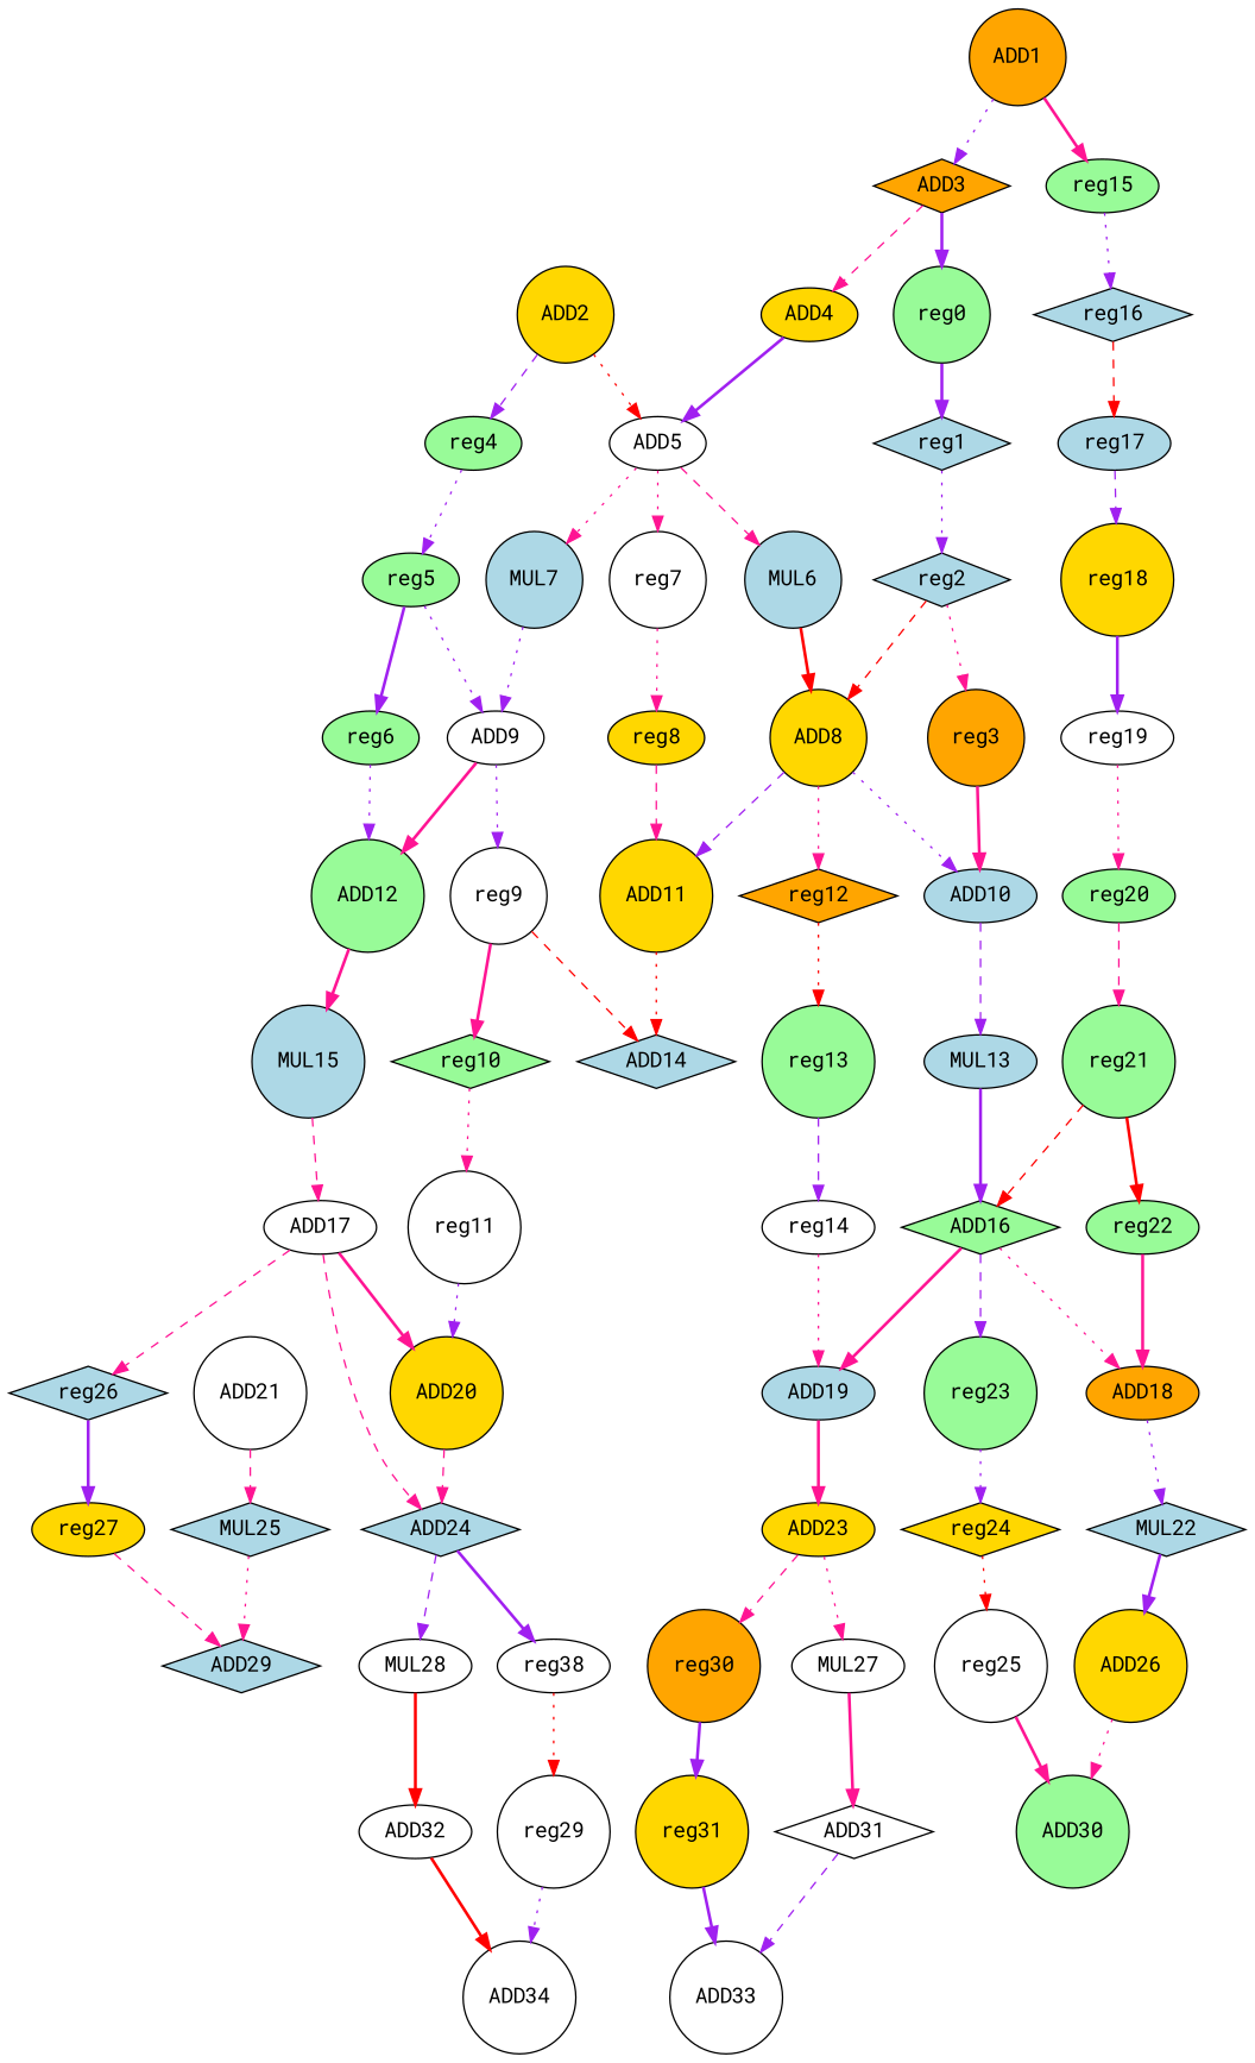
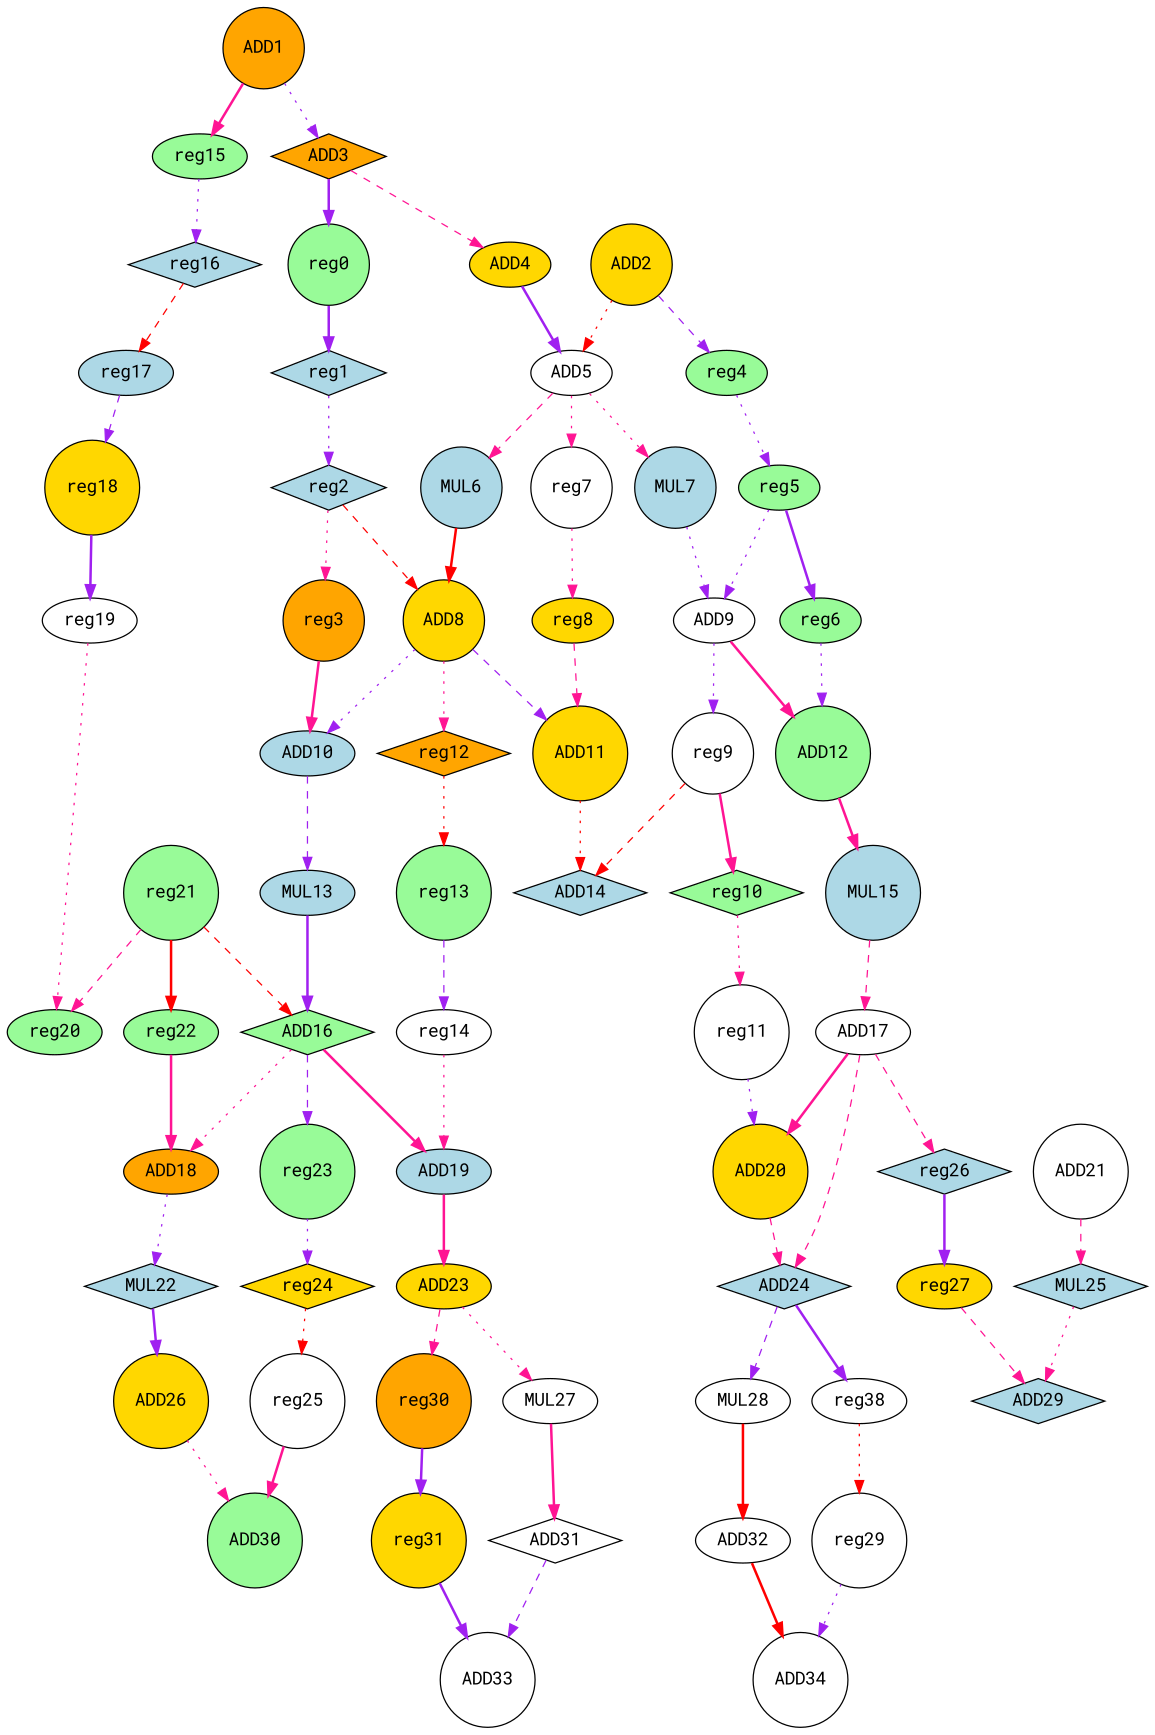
  digraph {
    fontname="Roboto Mono"
    node [fillcolor=white fontname="Roboto Mono" shape=circle style=filled]
    edge [color=deeppink fontname="Roboto Mono" style=dotted]
    n1 [fillcolor=orange label=ADD1]
    n2 [fillcolor=orange label=ADD3 shape=diamond]
    reg15 [fillcolor=palegreen shape=ellipse]
    n4 [fillcolor=gold label=ADD4 shape=ellipse]
    reg0 [fillcolor=palegreen]
    reg16 [fillcolor=lightblue shape=diamond]
    n7 [fillcolor=gold label=ADD2]
    n8 [label=ADD5 shape=ellipse]
    reg4 [fillcolor=palegreen shape=ellipse]
    n10 [fillcolor=lightblue label=MUL6]
    n11 [fillcolor=lightblue label=MUL7]
    reg7
    reg5 [fillcolor=palegreen shape=ellipse]
    reg1 [fillcolor=lightblue shape=diamond]
    n15 [fillcolor=gold label=ADD8]
    n16 [label=ADD9 shape=ellipse]
    reg8 [fillcolor=gold shape=ellipse]
    n18 [fillcolor=lightblue label=ADD10 shape=ellipse]
    n19 [fillcolor=gold label=ADD11]
    reg12 [fillcolor=orange shape=diamond]
    n21 [fillcolor=palegreen label=ADD12]
    reg9
    n23 [fillcolor=lightblue label=MUL13 shape=ellipse]
    n24 [fillcolor=lightblue label=ADD14 shape=diamond]
    reg13 [fillcolor=palegreen]
    n26 [fillcolor=lightblue label=MUL15]
    reg10 [fillcolor=palegreen shape=diamond]
    n28 [fillcolor=palegreen label=ADD16 shape=diamond]
    n29 [label=ADD17 shape=ellipse]
    n30 [fillcolor=orange label=ADD18 shape=ellipse]
    n31 [fillcolor=lightblue label=ADD19 shape=ellipse]
    reg23 [fillcolor=palegreen]
    n33 [fillcolor=gold label=ADD20]
    reg26 [fillcolor=lightblue shape=diamond]
    n35 [fillcolor=lightblue label=ADD24 shape=diamond]
    n36 [fillcolor=lightblue label=MUL22 shape=diamond]
    n37 [fillcolor=gold label=ADD23 shape=ellipse]
    reg24 [fillcolor=gold shape=diamond]
    n39 [label=ADD21]
    n40 [fillcolor=lightblue label=MUL25 shape=diamond]
    reg27 [fillcolor=gold shape=ellipse]
    n42 [fillcolor=gold label=ADD26]
    n43 [label=MUL27 shape=ellipse]
    reg30 [fillcolor=orange]
    n45 [label=MUL28 shape=ellipse]
    n46 [label=reg38 shape=ellipse]
    n47 [fillcolor=lightblue label=ADD29 shape=diamond]
    n48 [fillcolor=palegreen label=ADD30]
    n49 [label=ADD31 shape=diamond]
    reg31 [fillcolor=gold]
    n51 [label=ADD32 shape=ellipse]
    reg29
    n53 [label=ADD33]
    n54 [label=ADD34]
    reg17 [fillcolor=lightblue shape=ellipse]
    reg18 [fillcolor=gold]
    reg19 [shape=ellipse]
    reg20 [fillcolor=palegreen shape=ellipse]
    reg21 [fillcolor=palegreen]
    reg22 [fillcolor=palegreen shape=ellipse]
    reg6 [fillcolor=palegreen shape=ellipse]
    reg2 [fillcolor=lightblue shape=diamond]
    reg3 [fillcolor=orange]
    reg14 [shape=ellipse]
    reg11
    reg25
    n1 -> n2 [color=purple]
    n1 -> reg15 [style=bold]
    n2 -> n4 [style=dashed]
    n2 -> reg0 [color=purple style=bold]
    reg15 -> reg16 [color=purple]
    n4 -> n8 [color=purple style=bold]
    reg0 -> reg1 [color=purple style=bold]
    reg16 -> reg17 [color=red style=dashed]
    n7 -> n8 [color=red]
    n7 -> reg4 [color=purple style=dashed]
    n8 -> n10 [style=dashed]
    n8 -> n11
    n8 -> reg7
    reg4 -> reg5 [color=purple]
    n10 -> n15 [color=red style=bold]
    n11 -> n16 [color=purple]
    reg7 -> reg8
    reg5 -> n16 [color=purple]
    reg5 -> reg6 [color=purple style=bold]
    reg1 -> reg2 [color=purple]
    n15 -> n18 [color=purple]
    n15 -> n19 [color=purple style=dashed]
    n15 -> reg12
    n16 -> n21 [style=bold]
    n16 -> reg9 [color=purple]
    reg8 -> n19 [style=dashed]
    n18 -> n23 [color=purple style=dashed]
    n19 -> n24 [color=red]
    reg12 -> reg13 [color=red]
    n21 -> n26 [style=bold]
    reg9 -> n24 [color=red style=dashed]
    reg9 -> reg10 [style=bold]
    n23 -> n28 [color=purple style=bold]
    reg13 -> reg14 [color=purple style=dashed]
    n26 -> n29 [style=dashed]
    reg10 -> reg11
    n28 -> n30
    n28 -> n31 [style=bold]
    n28 -> reg23 [color=purple style=dashed]
    n29 -> n33 [style=bold]
    n29 -> reg26 [style=dashed]
    n29 -> n35 [style=dashed]
    n30 -> n36 [color=purple]
    n31 -> n37 [style=bold]
    reg23 -> reg24 [color=purple]
    n33 -> n35 [style=dashed]
    reg26 -> reg27 [color=purple style=bold]
    n35 -> n45 [color=purple style=dashed]
    n35 -> n46 [color=purple style=bold]
    n36 -> n42 [color=purple style=bold]
    n37 -> n43
    n37 -> reg30 [style=dashed]
    reg24 -> reg25 [color=red]
    n39 -> n40 [style=dashed]
    n40 -> n47
    reg27 -> n47 [style=dashed]
    n42 -> n48
    n43 -> n49 [style=bold]
    reg30 -> reg31 [color=purple style=bold]
    n45 -> n51 [color=red style=bold]
    n46 -> reg29 [color=red]
    n49 -> n53 [color=purple style=dashed]
    reg31 -> n53 [color=purple style=bold]
    n51 -> n54 [color=red style=bold]
    reg29 -> n54 [color=purple]
    reg17 -> reg18 [color=purple style=dashed]
    reg18 -> reg19 [color=purple style=bold]
    reg19 -> reg20
-   reg20 -> reg21 [style=dashed]
+   reg21 -> reg20 [style=dashed]
    reg21 -> n28 [color=red style=dashed]
    reg21 -> reg22 [color=red style=bold]
    reg22 -> n30 [style=bold]
    reg6 -> n21 [color=purple]
    reg2 -> n15 [color=red style=dashed]
    reg2 -> reg3
    reg3 -> n18 [style=bold]
    reg14 -> n31
    reg11 -> n33 [color=purple]
    reg25 -> n48 [style=bold]
  }
